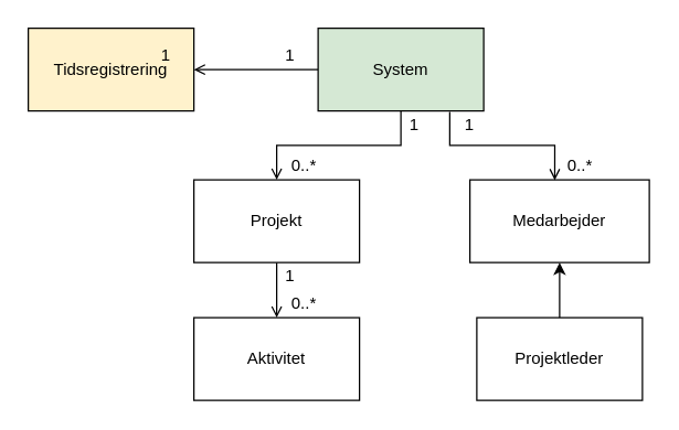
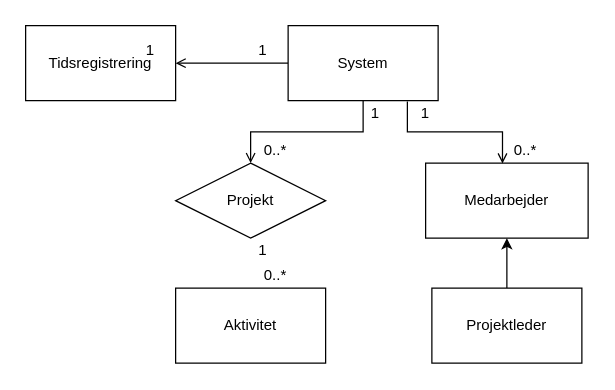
  <mxCell id="0" />
  <mxCell id="1" parent="0" />
  <mxCell id="2" value="" style="edgeStyle=orthogonalEdgeStyle;rounded=0;orthogonalLoop=1;jettySize=auto;html=1;endArrow=open;endFill=0;" edge="1" parent="1" source="3" target="7"><mxGeometry relative="1" as="geometry" /></mxCell>
- <mxCell id="3" value="System" style="rounded=0;whiteSpace=wrap;html=1;fillColor=#d5e8d4;" vertex="1" parent="1"><mxGeometry x="230" y="20" width="120" height="60" as="geometry" /></mxCell>
- <mxCell id="4" value="" style="edgeStyle=orthogonalEdgeStyle;rounded=0;orthogonalLoop=1;jettySize=auto;html=1;endArrow=open;endFill=0;" edge="1" parent="1" source="5" target="6"><mxGeometry relative="1" as="geometry" /></mxCell>
- <mxCell id="5" value="Projekt" style="rounded=0;whiteSpace=wrap;html=1;" vertex="1" parent="1"><mxGeometry x="140" y="130" width="120" height="60" as="geometry" /></mxCell>
+ <mxCell id="3" value="System" style="rounded=0;whiteSpace=wrap;html=1;" vertex="1" parent="1"><mxGeometry x="230" y="20" width="120" height="60" as="geometry" /></mxCell>
+ <mxCell id="5" value="Projekt" style="rhombus;whiteSpace=wrap;html=1;" vertex="1" parent="1"><mxGeometry x="140" y="130" width="120" height="60" as="geometry" /></mxCell>
  <mxCell id="6" value="Aktivitet" style="rounded=0;whiteSpace=wrap;html=1;" vertex="1" parent="1"><mxGeometry x="140" y="230" width="120" height="60" as="geometry" /></mxCell>
- <mxCell id="7" value="Tidsregistrering" style="rounded=0;whiteSpace=wrap;html=1;fillColor=#fff2cc;" vertex="1" parent="1"><mxGeometry x="20" y="20" width="120" height="60" as="geometry" /></mxCell>
+ <mxCell id="7" value="Tidsregistrering" style="rounded=0;whiteSpace=wrap;html=1;" vertex="1" parent="1"><mxGeometry x="20" y="20" width="120" height="60" as="geometry" /></mxCell>
  <mxCell id="8" value="Medarbejder" style="rounded=0;whiteSpace=wrap;html=1;" vertex="1" parent="1"><mxGeometry x="340" y="130" width="130" height="60" as="geometry" /></mxCell>
  <mxCell id="9" value="" style="edgeStyle=orthogonalEdgeStyle;rounded=0;orthogonalLoop=1;jettySize=auto;html=1;entryX=0.5;entryY=1;entryDx=0;entryDy=0;" edge="1" parent="1" source="10" target="8"><mxGeometry relative="1" as="geometry" /></mxCell>
  <mxCell id="10" value="Projektleder" style="rounded=0;whiteSpace=wrap;html=1;" vertex="1" parent="1"><mxGeometry x="345" y="230" width="120" height="60" as="geometry" /></mxCell>
  <mxCell id="11" value="" style="endArrow=open;html=1;exitX=0.5;exitY=1;exitDx=0;exitDy=0;entryX=0.5;entryY=0;entryDx=0;entryDy=0;edgeStyle=orthogonalEdgeStyle;rounded=0;endFill=0;" edge="1" parent="1" source="3" target="5"><mxGeometry width="50" height="50" relative="1" as="geometry"><mxPoint x="300" y="260" as="sourcePoint" /><mxPoint x="350" y="210" as="targetPoint" /></mxGeometry></mxCell>
  <mxCell id="12" value="1" style="text;html=1;strokeColor=none;fillColor=none;align=center;verticalAlign=middle;whiteSpace=wrap;rounded=0;" vertex="1" parent="1"><mxGeometry x="280" y="80" width="40" height="20" as="geometry" /></mxCell>
  <mxCell id="13" value="0..*" style="text;html=1;strokeColor=none;fillColor=none;align=center;verticalAlign=middle;whiteSpace=wrap;rounded=0;" vertex="1" parent="1"><mxGeometry x="200" y="110" width="40" height="20" as="geometry" /></mxCell>
  <mxCell id="14" value="0..*" style="text;html=1;strokeColor=none;fillColor=none;align=center;verticalAlign=middle;whiteSpace=wrap;rounded=0;" vertex="1" parent="1"><mxGeometry x="200" y="210" width="40" height="20" as="geometry" /></mxCell>
  <mxCell id="15" value="1" style="text;html=1;strokeColor=none;fillColor=none;align=center;verticalAlign=middle;whiteSpace=wrap;rounded=0;" vertex="1" parent="1"><mxGeometry x="190" y="190" width="40" height="20" as="geometry" /></mxCell>
  <mxCell id="16" value="" style="endArrow=open;html=1;entryX=0.473;entryY=0.005;entryDx=0;entryDy=0;entryPerimeter=0;exitX=0.795;exitY=1.01;exitDx=0;exitDy=0;exitPerimeter=0;edgeStyle=orthogonalEdgeStyle;rounded=0;endFill=0;" edge="1" parent="1" source="3" target="8"><mxGeometry width="50" height="50" relative="1" as="geometry"><mxPoint x="290" y="110" as="sourcePoint" /><mxPoint x="280" y="90" as="targetPoint" /></mxGeometry></mxCell>
  <mxCell id="17" value="1" style="text;html=1;strokeColor=none;fillColor=none;align=center;verticalAlign=middle;whiteSpace=wrap;rounded=0;" vertex="1" parent="1"><mxGeometry x="320" y="80" width="40" height="20" as="geometry" /></mxCell>
  <mxCell id="18" value="0..*" style="text;html=1;strokeColor=none;fillColor=none;align=center;verticalAlign=middle;whiteSpace=wrap;rounded=0;" vertex="1" parent="1"><mxGeometry x="400" y="110" width="40" height="20" as="geometry" /></mxCell>
  <mxCell id="19" value="1" style="text;html=1;strokeColor=none;fillColor=none;align=center;verticalAlign=middle;whiteSpace=wrap;rounded=0;" vertex="1" parent="1"><mxGeometry x="190" y="30" width="40" height="20" as="geometry" /></mxCell>
  <mxCell id="20" value="1" style="text;html=1;strokeColor=none;fillColor=none;align=center;verticalAlign=middle;whiteSpace=wrap;rounded=0;" vertex="1" parent="1"><mxGeometry x="100" y="30" width="40" height="20" as="geometry" /></mxCell>
